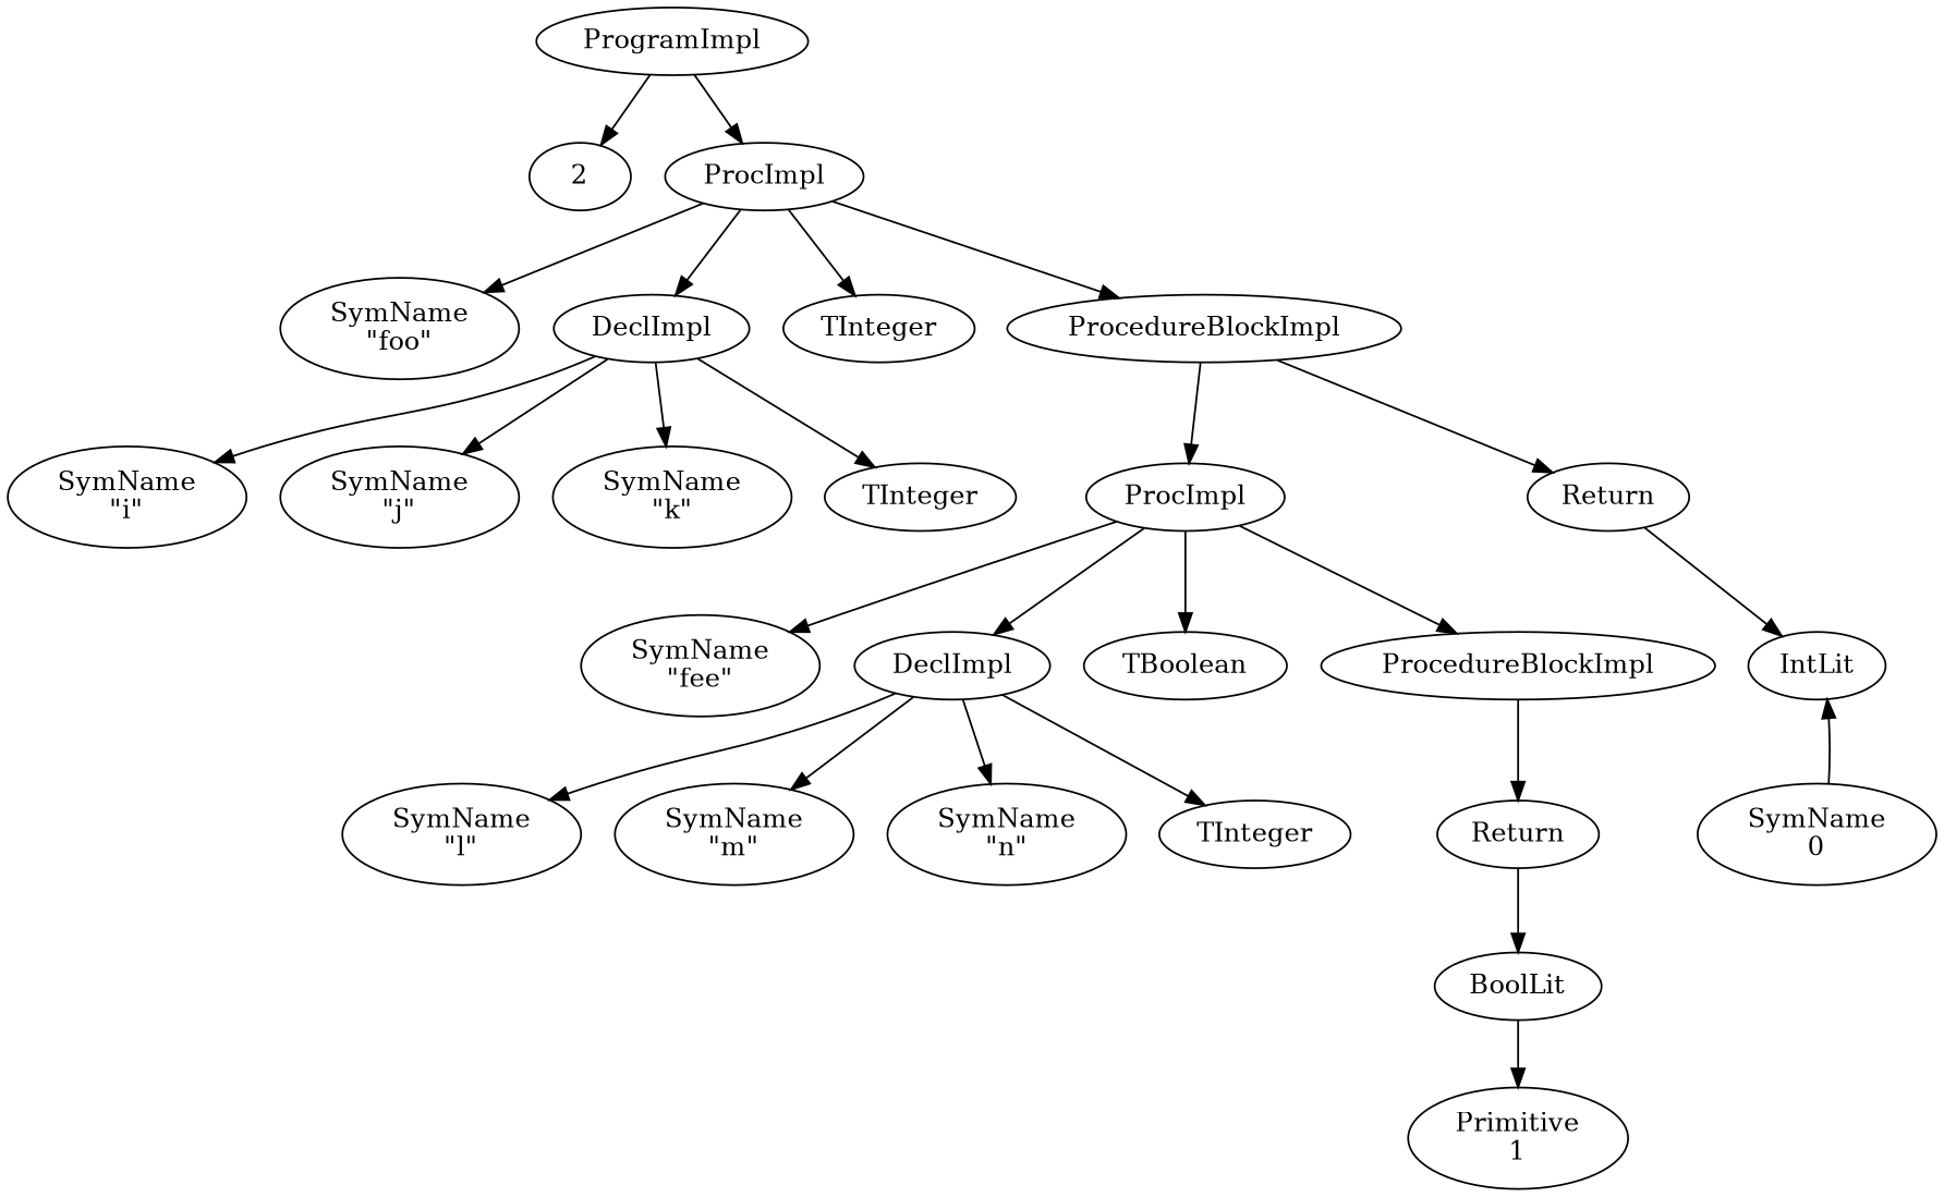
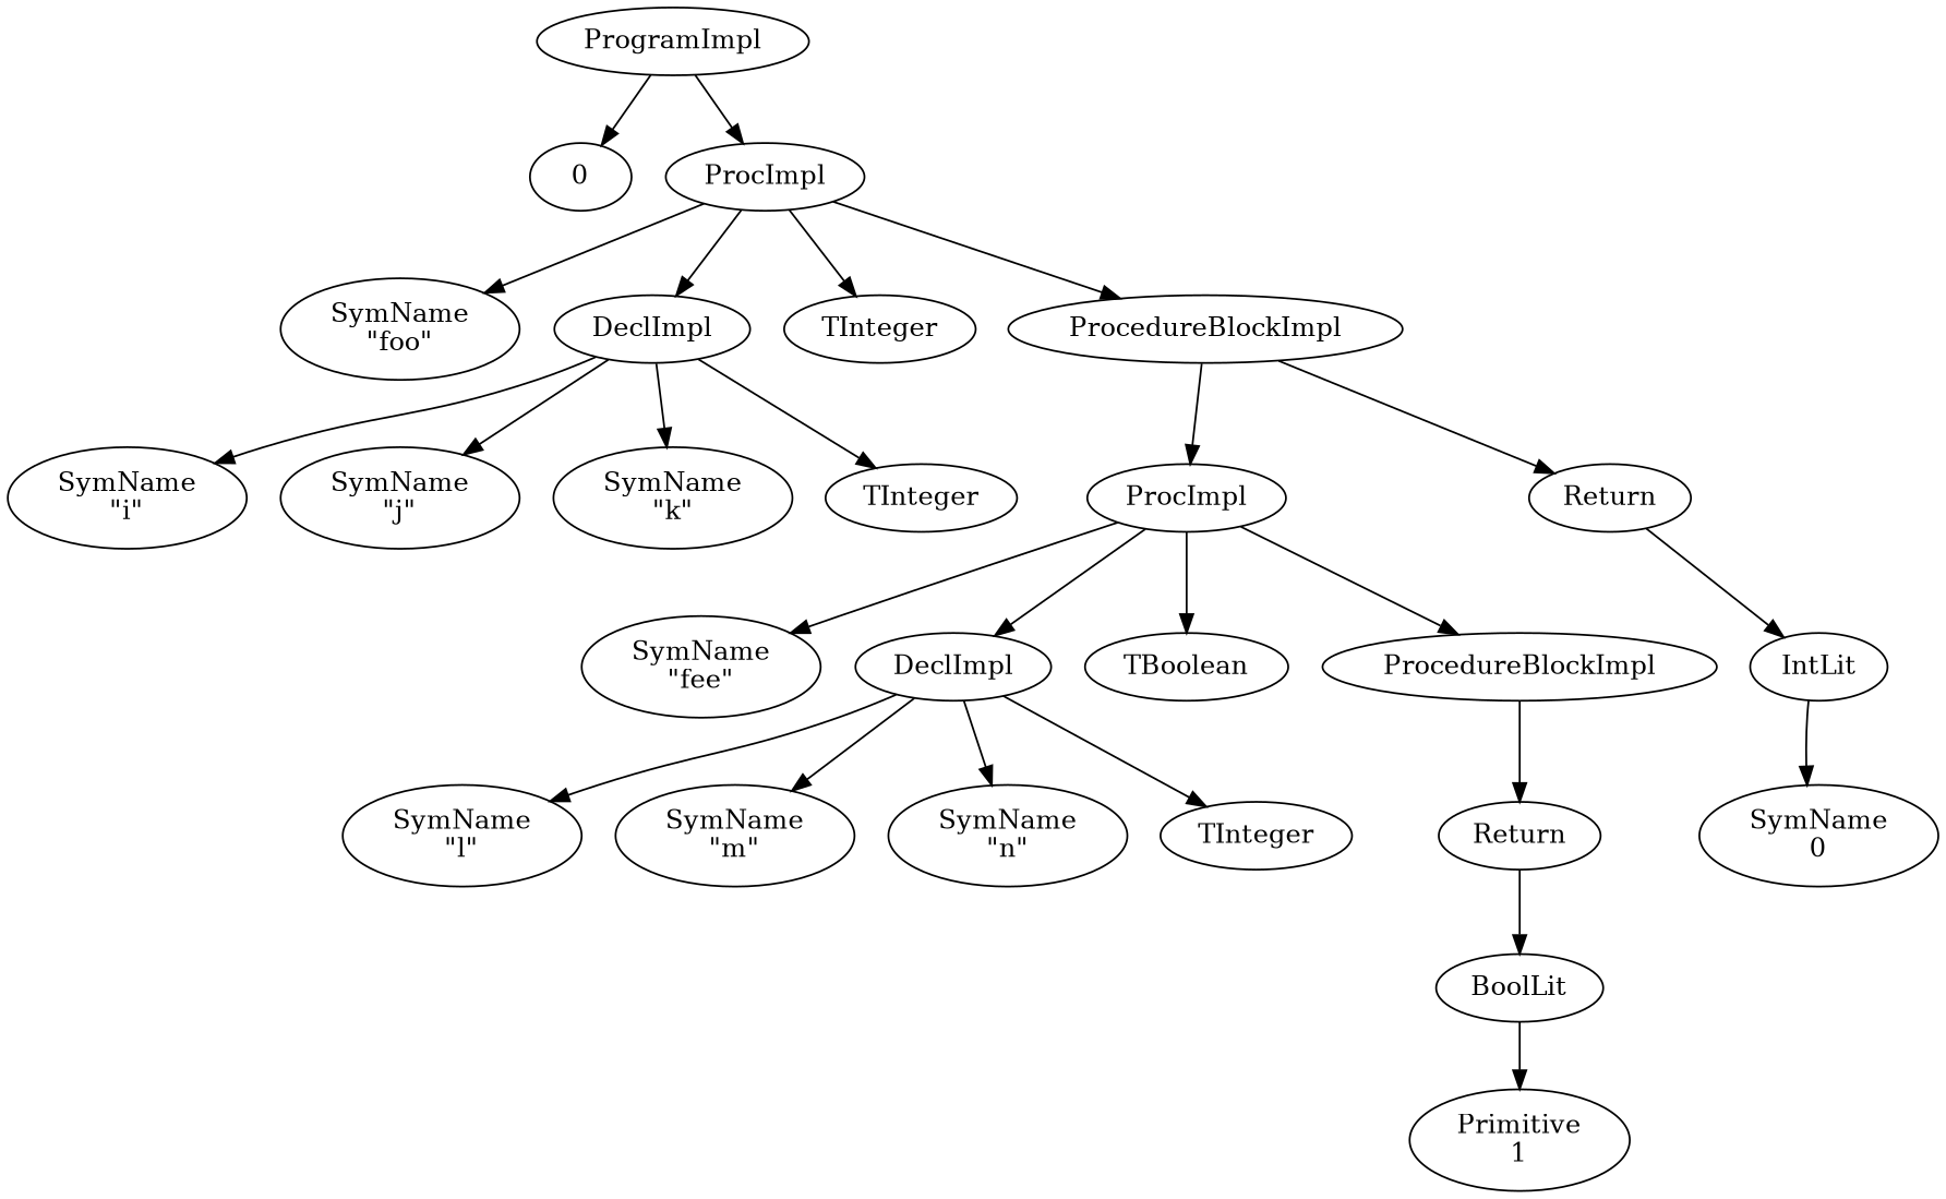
  digraph {
    n1 [label=ProgramImpl]
-   0 [label=2]
+   0
    n3 [label=ProcImpl]
    n4 [label="SymName\n\"foo\""]
    n5 [label=DeclImpl]
    n6 [label=TInteger]
    n7 [label=ProcedureBlockImpl]
    n8 [label="SymName\n\"i\""]
    n9 [label="SymName\n\"j\""]
    n10 [label="SymName\n\"k\""]
    n11 [label=TInteger]
    n12 [label=ProcImpl]
    n13 [label=Return]
    n14 [label="SymName\n\"fee\""]
    n15 [label=DeclImpl]
    n16 [label=TBoolean]
    n17 [label=ProcedureBlockImpl]
    n18 [label=IntLit]
    n19 [label="SymName\n\"l\""]
    n20 [label="SymName\n\"m\""]
    n21 [label="SymName\n\"n\""]
    n22 [label=TInteger]
    n23 [label=Return]
    n24 [label=BoolLit]
    n25 [label="Primitive\n1"]
    n26 [label="SymName\n0"]
    n1 -> 0
    n1 -> n3
    n3 -> n4
    n3 -> n5
    n3 -> n6
    n3 -> n7
    n5 -> n8
    n5 -> n9
    n5 -> n10
    n5 -> n11
    n7 -> n12
    n7 -> n13
    n12 -> n14
    n12 -> n15
    n12 -> n16
    n12 -> n17
    n13 -> n18
    n15 -> n19
    n15 -> n20
    n15 -> n21
    n15 -> n22
    n17 -> n23
-   n26 -> n18
+   n18 -> n26
    n23 -> n24
    n24 -> n25
  }
